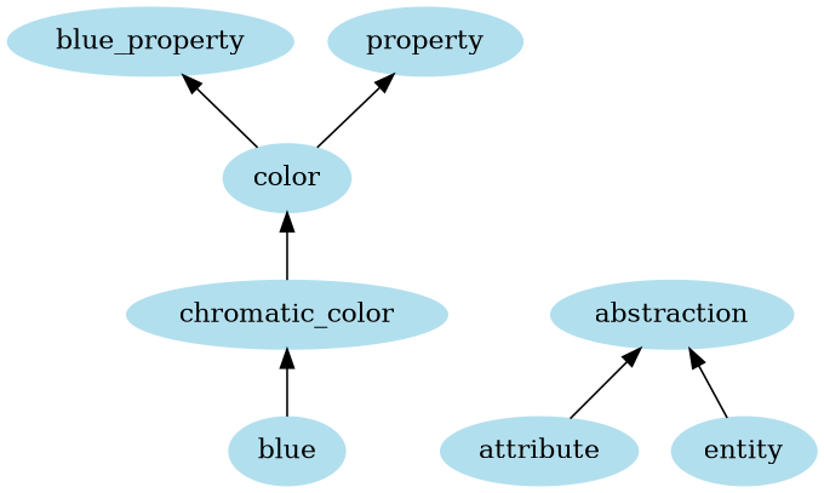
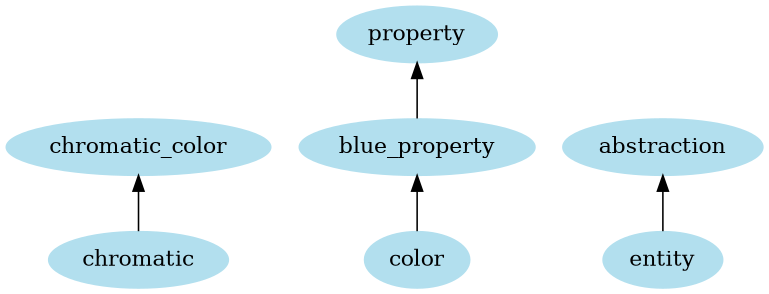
  digraph {
    rankdir=BT
    node [color=lightblue2 style=filled]
-   blue
+   blue [label=chromatic]
    chromatic_color
    color
    n4 [label=blue_property]
    property
-   attribute
    abstraction
    entity
    blue -> chromatic_color
-   chromatic_color -> color
    color -> n4
-   color -> property
-   attribute -> abstraction
+   n4 -> property
    entity -> abstraction
  }
